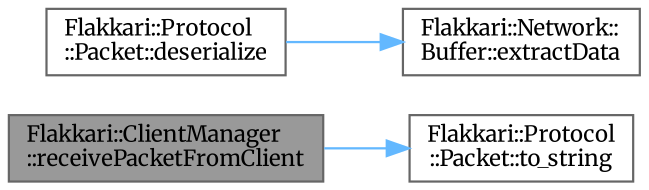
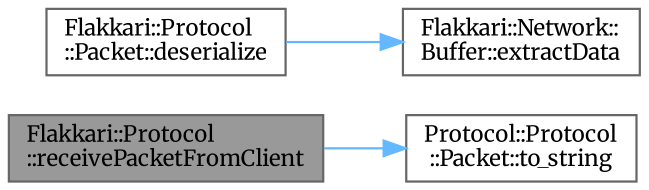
  digraph {
    fontname=Merriweather
    rankdir=LR
    node [color=grey40 fillcolor=white fontname=Merriweather fontsize=10 shape=box style=filled]
    edge [color=steelblue1 fontname=Merriweather fontsize=10 labelfontname=Helvetica labelfontsize=10 style=solid]
-   n1 [color=gray40 fillcolor=grey60 fontcolor=black height=0.2 label="Flakkari::ClientManager\l::receivePacketFromClient" width=0.4]
-   n2 [height=0.2 label="Flakkari::Protocol\l::Packet::to_string" width=0.4]
+   n1 [color=gray40 fillcolor=grey60 fontcolor=black height=0.2 label="Flakkari::Protocol\l::receivePacketFromClient" width=0.4]
+   n2 [height=0.2 label="Protocol::Protocol\l::Packet::to_string" width=0.4]
    n3 [height=0.2 label="Flakkari::Protocol\l::Packet::deserialize" width=0.4]
    n4 [height=0.2 label="Flakkari::Network::\lBuffer::extractData" width=0.4]
    n1 -> n2
    n3 -> n4
  }
